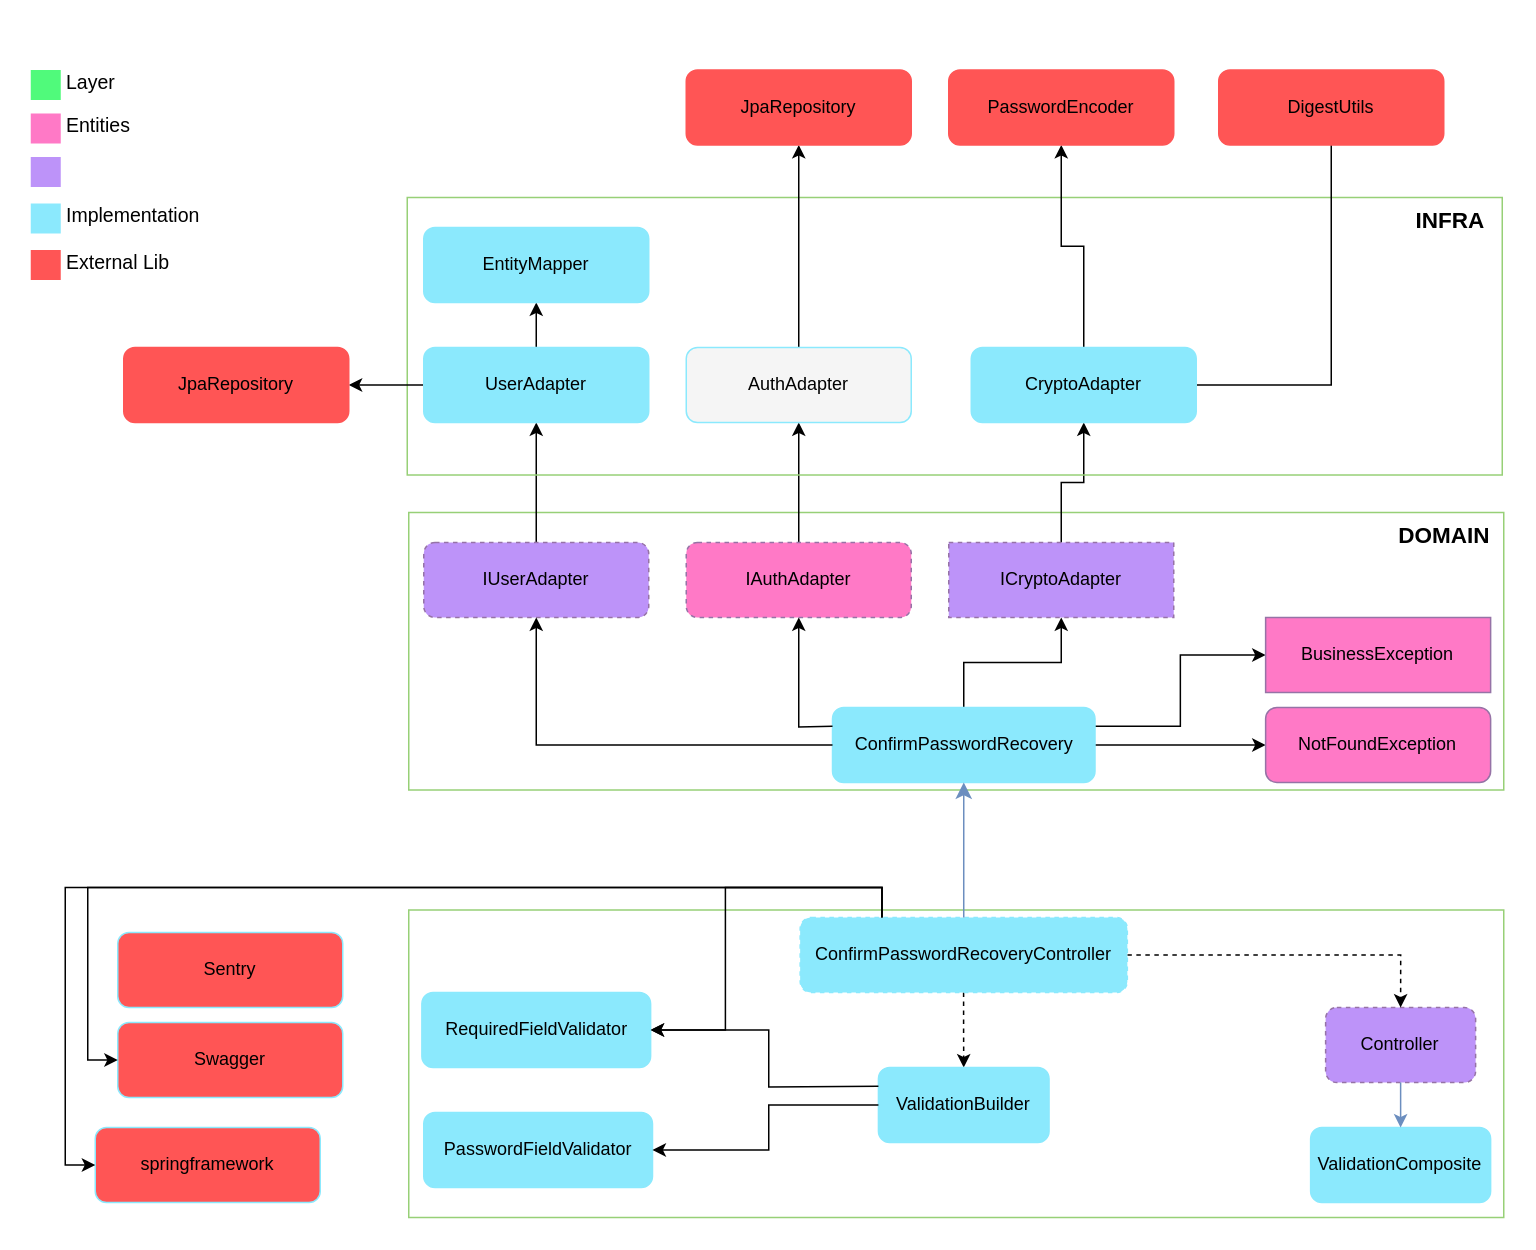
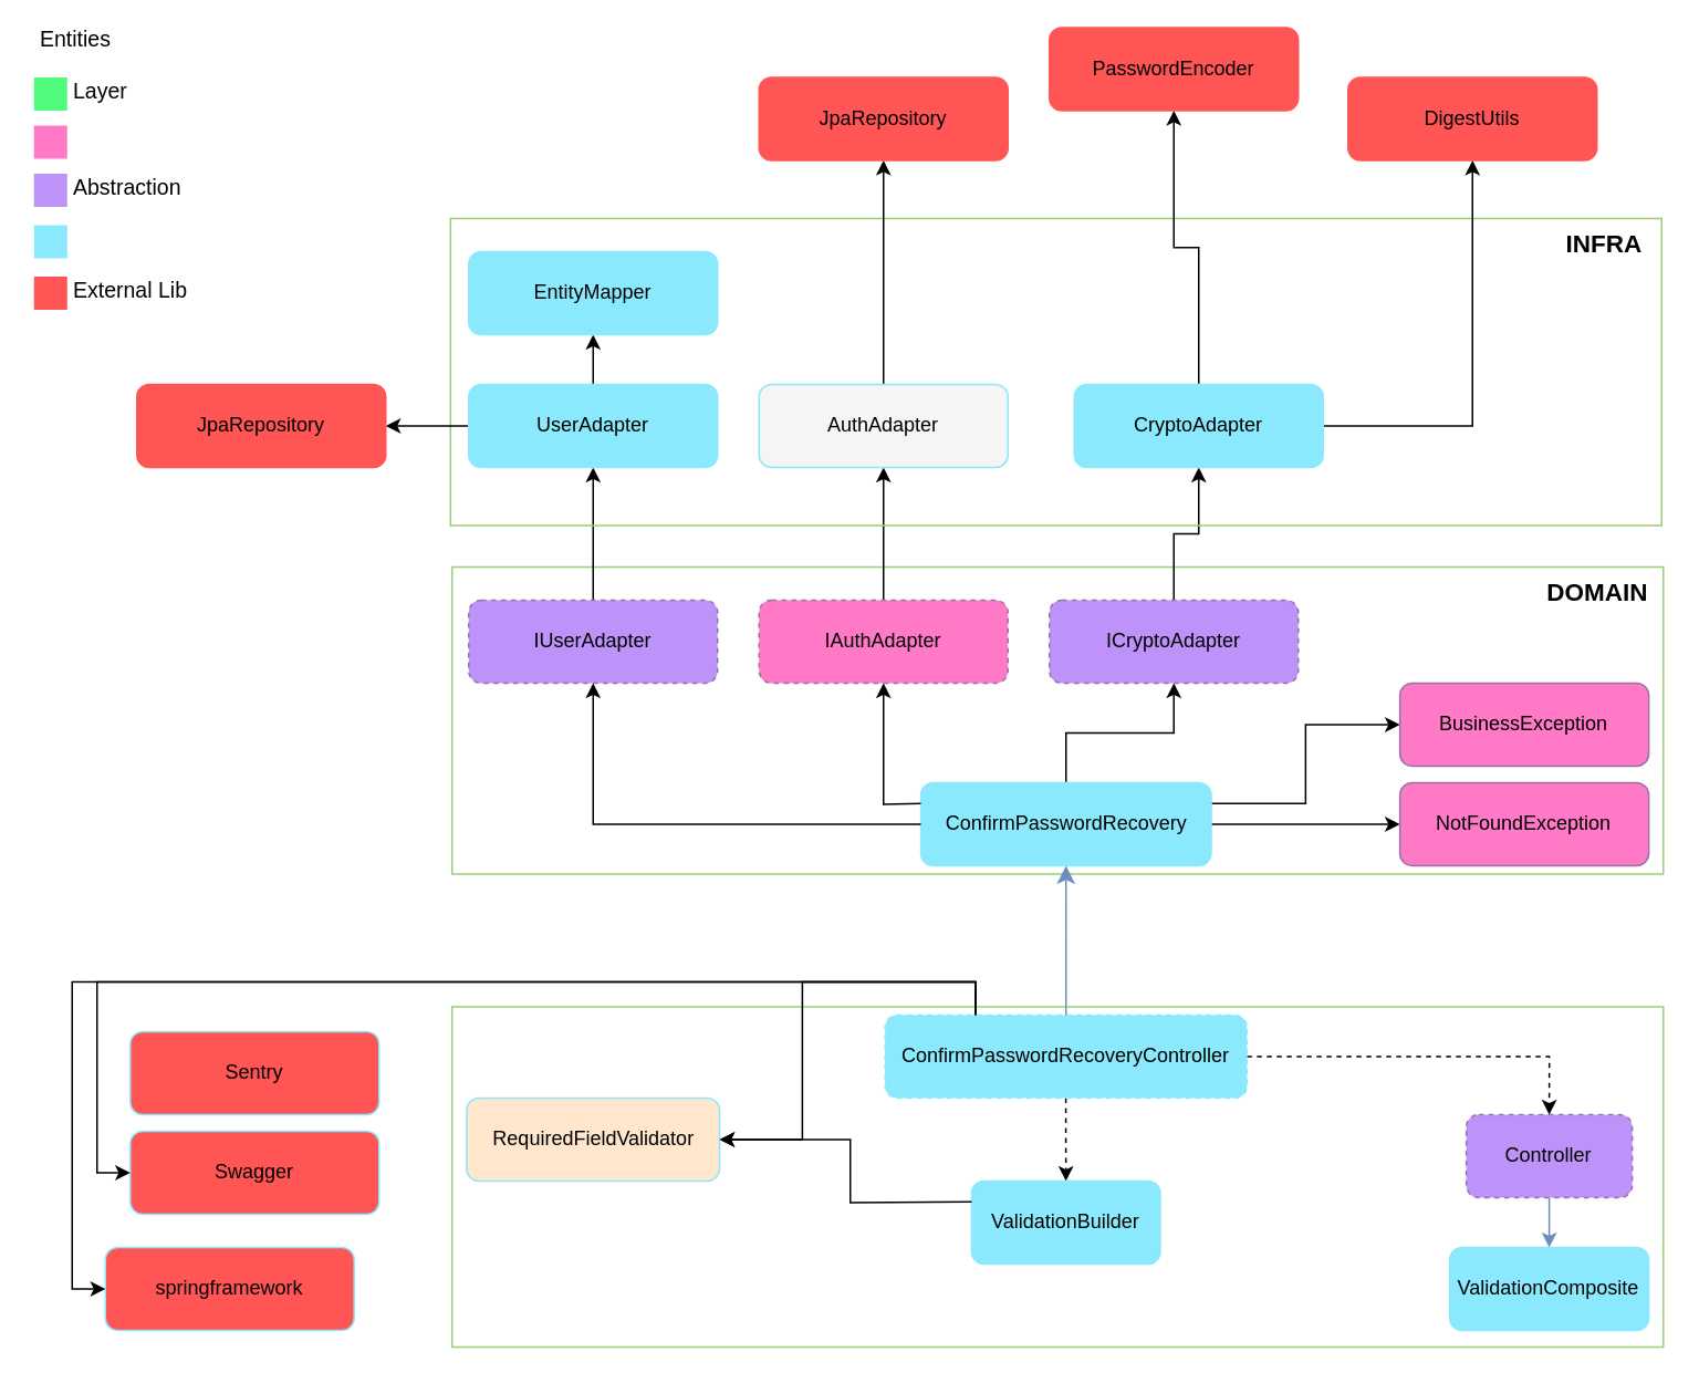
  <mxCell id="0" />
  <mxCell id="1" parent="0" />
  <mxCell id="2" value="" style="rounded=0;whiteSpace=wrap;html=1;strokeColor=#97D077;fillColor=none;" parent="1" vertex="1"><mxGeometry x="272" y="606" width="730" height="205" as="geometry" /></mxCell>
  <mxCell id="3" value="Controller" style="rounded=1;whiteSpace=wrap;html=1;strokeColor=#9673a6;fillColor=#BD93F9;dashed=1;" parent="1" vertex="1"><mxGeometry x="883.25" y="671" width="100" height="50" as="geometry" /></mxCell>
  <mxCell id="4" value="ValidationComposite" style="rounded=1;whiteSpace=wrap;html=1;strokeColor=#8BE9FD;fillColor=#8BE9FD;" parent="1" vertex="1"><mxGeometry x="873.25" y="751" width="120" height="50" as="geometry" /></mxCell>
  <mxCell id="5" value="" style="edgeStyle=orthogonalEdgeStyle;rounded=0;orthogonalLoop=1;jettySize=auto;html=1;dashed=1;" parent="1" source="8" target="29" edge="1"><mxGeometry relative="1" as="geometry" /></mxCell>
  <mxCell id="6" value="" style="edgeStyle=orthogonalEdgeStyle;rounded=0;orthogonalLoop=1;jettySize=auto;html=1;exitX=0.25;exitY=0;exitDx=0;exitDy=0;" parent="1" source="8" target="30" edge="1"><mxGeometry relative="1" as="geometry"><mxPoint x="232" y="646" as="targetPoint" /></mxGeometry></mxCell>
  <mxCell id="7" value="" style="edgeStyle=orthogonalEdgeStyle;rounded=0;orthogonalLoop=1;jettySize=auto;html=1;entryX=0.5;entryY=0;entryDx=0;entryDy=0;dashed=1;" parent="1" source="8" target="3" edge="1"><mxGeometry relative="1" as="geometry"><mxPoint x="831.06" y="636" as="targetPoint" /></mxGeometry></mxCell>
  <mxCell id="8" value="ConfirmPasswordRecoveryController" style="rounded=1;whiteSpace=wrap;html=1;strokeColor=#8BE9FD;fillColor=#8BE9FD;dashed=1;" parent="1" vertex="1"><mxGeometry x="532.93" y="611" width="218.13" height="50" as="geometry" /></mxCell>
  <mxCell id="9" value="" style="rounded=0;whiteSpace=wrap;html=1;strokeColor=#97D077;fillColor=none;" parent="1" vertex="1"><mxGeometry x="272" y="341" width="730" height="185" as="geometry" /></mxCell>
  <mxCell id="10" value="&lt;span style=&quot;font-size: 15px;&quot;&gt;&lt;b&gt;DOMAIN&lt;/b&gt;&lt;/span&gt;" style="text;html=1;align=center;verticalAlign=middle;resizable=0;points=[];autosize=1;strokeColor=none;fillColor=none;" parent="1" vertex="1"><mxGeometry x="922" y="341" width="80" height="30" as="geometry" /></mxCell>
  <mxCell id="11" value="" style="edgeStyle=orthogonalEdgeStyle;rounded=0;orthogonalLoop=1;jettySize=auto;html=1;" parent="1" source="14" target="38" edge="1"><mxGeometry relative="1" as="geometry" /></mxCell>
  <mxCell id="12" value="" style="edgeStyle=orthogonalEdgeStyle;rounded=0;orthogonalLoop=1;jettySize=auto;html=1;entryX=0;entryY=0.5;entryDx=0;entryDy=0;exitX=1;exitY=0.25;exitDx=0;exitDy=0;" parent="1" source="14" target="42" edge="1"><mxGeometry relative="1" as="geometry" /></mxCell>
  <mxCell id="13" value="" style="edgeStyle=orthogonalEdgeStyle;rounded=0;orthogonalLoop=1;jettySize=auto;html=1;entryX=0;entryY=0.5;entryDx=0;entryDy=0;" parent="1" source="14" target="39" edge="1"><mxGeometry relative="1" as="geometry" /></mxCell>
  <mxCell id="14" value="ConfirmPasswordRecovery" style="rounded=1;whiteSpace=wrap;html=1;strokeColor=#8BE9FD;fillColor=#8BE9FD;" parent="1" vertex="1"><mxGeometry x="554.51" y="471" width="174.99" height="50" as="geometry" /></mxCell>
  <mxCell id="15" value="" style="rounded=0;whiteSpace=wrap;html=1;strokeColor=none;strokeWidth=3;fillColor=#FF79C6;fontSize=13;fontColor=#F8F8F2;align=right;" parent="1" vertex="1"><mxGeometry x="20" y="75" width="20" height="20" as="geometry" /></mxCell>
- <mxCell id="16" value="&lt;font color=&quot;#000000&quot;&gt;Entities&lt;/font&gt;" style="text;html=1;resizable=0;points=[];autosize=1;align=left;verticalAlign=middle;spacingTop=-4;fontSize=13;fontColor=#F8F8F2;" parent="1" vertex="1"><mxGeometry x="42" y="75" width="70" height="20" as="geometry" /></mxCell>
+ <mxCell id="16" value="&lt;font color=&quot;#000000&quot;&gt;Entities&lt;/font&gt;" style="text;html=1;resizable=0;points=[];autosize=1;align=left;verticalAlign=middle;spacingTop=-4;fontSize=13;fontColor=#F8F8F2;" parent="1" vertex="1"><mxGeometry x="22" y="15" width="70" height="20" as="geometry" /></mxCell>
  <mxCell id="17" value="" style="rounded=0;whiteSpace=wrap;html=1;strokeColor=none;strokeWidth=3;fillColor=#BD93F9;fontSize=13;fontColor=#F8F8F2;align=right;" parent="1" vertex="1"><mxGeometry x="20" y="104" width="20" height="20" as="geometry" /></mxCell>
+ <mxCell id="18" value="&lt;font color=&quot;#000000&quot;&gt;Abstraction&lt;/font&gt;" style="text;html=1;resizable=0;points=[];autosize=1;align=left;verticalAlign=middle;spacingTop=-4;fontSize=13;fontColor=#F8F8F2;" parent="1" vertex="1"><mxGeometry x="42" y="104" width="90" height="20" as="geometry" /></mxCell>
  <mxCell id="19" value="" style="rounded=0;whiteSpace=wrap;html=1;strokeColor=none;strokeWidth=3;fillColor=#8BE9FD;fontSize=13;fontColor=#F8F8F2;align=right;" parent="1" vertex="1"><mxGeometry x="20" y="135" width="20" height="20" as="geometry" /></mxCell>
- <mxCell id="20" value="&lt;font color=&quot;#000000&quot;&gt;Implementation&lt;/font&gt;" style="text;html=1;resizable=0;points=[];autosize=1;align=left;verticalAlign=middle;spacingTop=-4;fontSize=13;fontColor=#F8F8F2;" parent="1" vertex="1"><mxGeometry x="42" y="135" width="110" height="20" as="geometry" /></mxCell>
  <mxCell id="21" value="" style="rounded=0;whiteSpace=wrap;html=1;strokeColor=none;strokeWidth=3;fillColor=#50FA7B;fontSize=13;fontColor=#F8F8F2;align=right;" parent="1" vertex="1"><mxGeometry x="20" y="46" width="20" height="20" as="geometry" /></mxCell>
  <mxCell id="22" value="&lt;font color=&quot;#000000&quot;&gt;Layer&lt;/font&gt;" style="text;html=1;resizable=0;points=[];autosize=1;align=left;verticalAlign=middle;spacingTop=-4;fontSize=13;fontColor=#F8F8F2;strokeColor=none;" parent="1" vertex="1"><mxGeometry x="42" y="46" width="60" height="20" as="geometry" /></mxCell>
  <mxCell id="23" value="" style="rounded=0;whiteSpace=wrap;html=1;strokeColor=none;strokeWidth=3;fillColor=#FF5555;fontSize=13;fontColor=#F8F8F2;align=right;" parent="1" vertex="1"><mxGeometry x="20" y="166" width="20" height="20" as="geometry" /></mxCell>
  <mxCell id="24" value="&lt;font color=&quot;#000000&quot;&gt;External Lib&lt;/font&gt;" style="text;html=1;resizable=0;points=[];autosize=1;align=left;verticalAlign=middle;spacingTop=-4;fontSize=13;fontColor=#F8F8F2;" parent="1" vertex="1"><mxGeometry x="42" y="166" width="90" height="20" as="geometry" /></mxCell>
  <mxCell id="25" value="" style="edgeStyle=orthogonalEdgeStyle;rounded=0;orthogonalLoop=1;jettySize=auto;html=1;" parent="1" source="26" target="46" edge="1"><mxGeometry relative="1" as="geometry" /></mxCell>
  <mxCell id="26" value="IUserAdapter" style="rounded=1;whiteSpace=wrap;html=1;strokeColor=#9673a6;fillColor=#BD93F9;dashed=1;" parent="1" vertex="1"><mxGeometry x="282" y="361" width="150" height="50" as="geometry" /></mxCell>
  <mxCell id="27" value="" style="edgeStyle=elbowEdgeStyle;elbow=vertical;endArrow=classic;html=1;curved=0;rounded=0;endSize=8;startSize=8;exitX=0.5;exitY=0;exitDx=0;exitDy=0;entryX=0.5;entryY=1;entryDx=0;entryDy=0;strokeColor=#6C8EBF;" parent="1" source="8" target="14" edge="1"><mxGeometry width="50" height="50" relative="1" as="geometry"><mxPoint x="762" y="461" as="sourcePoint" /><mxPoint x="812" y="411" as="targetPoint" /></mxGeometry></mxCell>
  <mxCell id="28" value="&lt;b style=&quot;border-color: var(--border-color);&quot;&gt;&lt;font style=&quot;border-color: var(--border-color); font-size: 15px;&quot;&gt;INFRA&lt;br&gt;&lt;/font&gt;&lt;/b&gt;" style="text;html=1;align=center;verticalAlign=middle;resizable=0;points=[];autosize=1;strokeColor=none;fillColor=none;" parent="1" vertex="1"><mxGeometry x="931" y="131" width="70" height="30" as="geometry" /></mxCell>
  <mxCell id="29" value="ValidationBuilder" style="rounded=1;whiteSpace=wrap;html=1;strokeColor=#8BE9FD;fillColor=#8BE9FD;" parent="1" vertex="1"><mxGeometry x="585.12" y="711" width="113.75" height="50" as="geometry" /></mxCell>
- <mxCell id="30" value="RequiredFieldValidator" style="rounded=1;whiteSpace=wrap;html=1;strokeColor=#8BE9FD;fillColor=#8BE9FD;" parent="1" vertex="1"><mxGeometry x="280.75" y="661" width="152.5" height="50" as="geometry" /></mxCell>
+ <mxCell id="30" value="RequiredFieldValidator" style="rounded=1;whiteSpace=wrap;html=1;strokeColor=#8BE9FD;fillColor=#ffe6cc;" parent="1" vertex="1"><mxGeometry x="280.75" y="661" width="152.5" height="50" as="geometry" /></mxCell>
  <mxCell id="31" value="" style="endArrow=classic;html=1;rounded=0;exitX=0.5;exitY=1;exitDx=0;exitDy=0;entryX=0.5;entryY=0;entryDx=0;entryDy=0;fillColor=#dae8fc;strokeColor=#6c8ebf;" parent="1" source="3" target="4" edge="1"><mxGeometry width="50" height="50" relative="1" as="geometry"><mxPoint x="792" y="851" as="sourcePoint" /><mxPoint x="842" y="801" as="targetPoint" /></mxGeometry></mxCell>
  <mxCell id="32" value="" style="edgeStyle=orthogonalEdgeStyle;rounded=0;orthogonalLoop=1;jettySize=auto;html=1;" parent="1" source="33" target="48" edge="1"><mxGeometry relative="1" as="geometry" /></mxCell>
  <mxCell id="33" value="IAuthAdapter" style="rounded=1;whiteSpace=wrap;html=1;strokeColor=#9673a6;fillColor=#ff79c6;dashed=1;" parent="1" vertex="1"><mxGeometry x="457" y="361" width="150" height="50" as="geometry" /></mxCell>
  <mxCell id="34" value="" style="edgeStyle=orthogonalEdgeStyle;rounded=0;orthogonalLoop=1;jettySize=auto;html=1;" parent="1" edge="1"><mxGeometry relative="1" as="geometry"><mxPoint x="547" y="181" as="targetPoint" /></mxGeometry></mxCell>
  <mxCell id="35" value="" style="edgeStyle=orthogonalEdgeStyle;rounded=0;orthogonalLoop=1;jettySize=auto;html=1;" parent="1" edge="1"><mxGeometry relative="1" as="geometry"><mxPoint x="737" y="141" as="sourcePoint" /></mxGeometry></mxCell>
  <mxCell id="36" value="" style="edgeStyle=orthogonalEdgeStyle;rounded=0;orthogonalLoop=1;jettySize=auto;html=1;" parent="1" edge="1"><mxGeometry relative="1" as="geometry"><mxPoint x="737" y="20" as="targetPoint" /></mxGeometry></mxCell>
  <mxCell id="37" value="" style="edgeStyle=orthogonalEdgeStyle;rounded=0;orthogonalLoop=1;jettySize=auto;html=1;" parent="1" source="38" target="51" edge="1"><mxGeometry relative="1" as="geometry" /></mxCell>
- <mxCell id="38" value="ICryptoAdapter" style="whiteSpace=wrap;html=1;strokeColor=#9673a6;fillColor=#BD93F9;dashed=1;rounded=0;" parent="1" vertex="1"><mxGeometry x="632" y="361" width="150" height="50" as="geometry" /></mxCell>
+ <mxCell id="38" value="ICryptoAdapter" style="rounded=1;whiteSpace=wrap;html=1;strokeColor=#9673a6;fillColor=#BD93F9;dashed=1;" parent="1" vertex="1"><mxGeometry x="632" y="361" width="150" height="50" as="geometry" /></mxCell>
  <mxCell id="39" value="NotFoundException" style="rounded=1;whiteSpace=wrap;html=1;strokeColor=#9673a6;fillColor=#FF79C6;" parent="1" vertex="1"><mxGeometry x="843.25" y="471" width="150" height="50" as="geometry" /></mxCell>
- <mxCell id="40" value="PasswordFieldValidator" style="rounded=1;whiteSpace=wrap;html=1;strokeColor=#8BE9FD;fillColor=#8BE9FD;" parent="1" vertex="1"><mxGeometry x="282" y="741" width="152.5" height="50" as="geometry" /></mxCell>
  <mxCell id="41" value="" style="endArrow=classic;html=1;rounded=0;exitX=0;exitY=0.5;exitDx=0;exitDy=0;entryX=0.5;entryY=1;entryDx=0;entryDy=0;" parent="1" source="14" target="26" edge="1"><mxGeometry width="50" height="50" relative="1" as="geometry"><mxPoint x="702" y="561" as="sourcePoint" /><mxPoint x="752" y="511" as="targetPoint" /><Array as="points"><mxPoint x="357" y="496" /></Array></mxGeometry></mxCell>
- <mxCell id="42" value="BusinessException" style="whiteSpace=wrap;html=1;strokeColor=#9673a6;fillColor=#FF79C6;rounded=0;" parent="1" vertex="1"><mxGeometry x="843.25" y="411" width="150" height="50" as="geometry" /></mxCell>
+ <mxCell id="42" value="BusinessException" style="rounded=1;whiteSpace=wrap;html=1;strokeColor=#9673a6;fillColor=#FF79C6;" parent="1" vertex="1"><mxGeometry x="843.25" y="411" width="150" height="50" as="geometry" /></mxCell>
  <mxCell id="43" value="" style="rounded=0;whiteSpace=wrap;html=1;strokeColor=#97D077;fillColor=none;" parent="1" vertex="1"><mxGeometry x="271" y="131" width="730" height="185" as="geometry" /></mxCell>
  <mxCell id="44" value="" style="edgeStyle=orthogonalEdgeStyle;rounded=0;orthogonalLoop=1;jettySize=auto;html=1;" parent="1" source="46" target="54" edge="1"><mxGeometry relative="1" as="geometry" /></mxCell>
  <mxCell id="45" value="" style="edgeStyle=orthogonalEdgeStyle;rounded=0;orthogonalLoop=1;jettySize=auto;html=1;" parent="1" source="46" target="57" edge="1"><mxGeometry relative="1" as="geometry" /></mxCell>
  <mxCell id="46" value="UserAdapter" style="rounded=1;whiteSpace=wrap;html=1;strokeColor=#8BE9FD;fillColor=#8BE9FD;" parent="1" vertex="1"><mxGeometry x="282" y="231" width="150" height="50" as="geometry" /></mxCell>
  <mxCell id="47" value="" style="edgeStyle=orthogonalEdgeStyle;rounded=0;orthogonalLoop=1;jettySize=auto;html=1;entryX=0.5;entryY=1;entryDx=0;entryDy=0;" parent="1" source="48" target="56" edge="1"><mxGeometry relative="1" as="geometry"><mxPoint x="532" y="151" as="targetPoint" /></mxGeometry></mxCell>
  <mxCell id="48" value="AuthAdapter" style="rounded=1;whiteSpace=wrap;html=1;strokeColor=#8BE9FD;fillColor=#f5f5f5;" parent="1" vertex="1"><mxGeometry x="457" y="231" width="150" height="50" as="geometry" /></mxCell>
  <mxCell id="49" value="" style="edgeStyle=orthogonalEdgeStyle;rounded=0;orthogonalLoop=1;jettySize=auto;html=1;entryX=0.5;entryY=1;entryDx=0;entryDy=0;" parent="1" source="51" target="55" edge="1"><mxGeometry relative="1" as="geometry"><mxPoint x="707" y="151" as="targetPoint" /></mxGeometry></mxCell>
- <mxCell id="50" value="" style="edgeStyle=orthogonalEdgeStyle;rounded=0;orthogonalLoop=1;jettySize=auto;html=1;entryX=0.5;entryY=1;entryDx=0;entryDy=0;endArrow=none;" parent="1" source="51" target="58" edge="1"><mxGeometry relative="1" as="geometry"><mxPoint x="862" y="256" as="targetPoint" /></mxGeometry></mxCell>
+ <mxCell id="50" value="" style="edgeStyle=orthogonalEdgeStyle;rounded=0;orthogonalLoop=1;jettySize=auto;html=1;entryX=0.5;entryY=1;entryDx=0;entryDy=0;" parent="1" source="51" target="58" edge="1"><mxGeometry relative="1" as="geometry"><mxPoint x="862" y="256" as="targetPoint" /></mxGeometry></mxCell>
  <mxCell id="51" value="CryptoAdapter" style="rounded=1;whiteSpace=wrap;html=1;strokeColor=#8BE9FD;fillColor=#8BE9FD;" parent="1" vertex="1"><mxGeometry x="647" y="231" width="150" height="50" as="geometry" /></mxCell>
- <mxCell id="52" value="" style="endArrow=classic;html=1;rounded=0;entryX=1;entryY=0.5;entryDx=0;entryDy=0;exitX=0;exitY=0.5;exitDx=0;exitDy=0;" parent="1" source="29" target="40" edge="1"><mxGeometry width="50" height="50" relative="1" as="geometry"><mxPoint x="592" y="651" as="sourcePoint" /><mxPoint x="642" y="601" as="targetPoint" /><Array as="points"><mxPoint x="512" y="736" /><mxPoint x="512" y="766" /></Array></mxGeometry></mxCell>
  <mxCell id="53" value="" style="endArrow=classic;html=1;rounded=0;entryX=1;entryY=0.5;entryDx=0;entryDy=0;exitX=0;exitY=0.25;exitDx=0;exitDy=0;" parent="1" source="29" target="30" edge="1"><mxGeometry width="50" height="50" relative="1" as="geometry"><mxPoint x="595" y="746" as="sourcePoint" /><mxPoint x="444" y="776" as="targetPoint" /><Array as="points"><mxPoint x="512" y="724" /><mxPoint x="512" y="686" /></Array></mxGeometry></mxCell>
  <mxCell id="54" value="EntityMapper" style="rounded=1;whiteSpace=wrap;html=1;strokeColor=#8BE9FD;fillColor=#8BE9FD;" parent="1" vertex="1"><mxGeometry x="282" y="151" width="150" height="50" as="geometry" /></mxCell>
- <mxCell id="55" value="PasswordEncoder" style="rounded=1;whiteSpace=wrap;html=1;strokeColor=#FF5555;fillColor=#FF5555;" parent="1" vertex="1"><mxGeometry x="632" y="46" width="150" height="50" as="geometry" /></mxCell>
+ <mxCell id="55" value="PasswordEncoder" style="rounded=1;whiteSpace=wrap;html=1;strokeColor=#FF5555;fillColor=#FF5555;" parent="1" vertex="1"><mxGeometry x="632" y="16" width="150" height="50" as="geometry" /></mxCell>
  <mxCell id="56" value="JpaRepository" style="rounded=1;whiteSpace=wrap;html=1;strokeColor=#FF5555;fillColor=#FF5555;" parent="1" vertex="1"><mxGeometry x="457" y="46" width="150" height="50" as="geometry" /></mxCell>
  <mxCell id="57" value="JpaRepository" style="rounded=1;whiteSpace=wrap;html=1;strokeColor=#FF5555;fillColor=#FF5555;" parent="1" vertex="1"><mxGeometry x="82" y="231" width="150" height="50" as="geometry" /></mxCell>
  <mxCell id="58" value="DigestUtils" style="rounded=1;whiteSpace=wrap;html=1;strokeColor=#FF5555;fillColor=#FF5555;" parent="1" vertex="1"><mxGeometry x="812" y="46" width="150" height="50" as="geometry" /></mxCell>
  <mxCell id="59" value="" style="endArrow=classic;html=1;rounded=0;exitX=0;exitY=0.25;exitDx=0;exitDy=0;entryX=0.5;entryY=1;entryDx=0;entryDy=0;" parent="1" source="14" target="33" edge="1"><mxGeometry width="50" height="50" relative="1" as="geometry"><mxPoint x="554.51" y="486" as="sourcePoint" /><mxPoint x="356.51" y="401" as="targetPoint" /><Array as="points"><mxPoint x="532" y="484" /></Array></mxGeometry></mxCell>
  <mxCell id="60" value="Sentry" style="rounded=1;whiteSpace=wrap;html=1;strokeColor=#8BE9FD;fillColor=#FF5555;" parent="1" vertex="1"><mxGeometry x="78" y="621" width="150" height="50" as="geometry" /></mxCell>
  <mxCell id="61" value="Swagger" style="rounded=1;whiteSpace=wrap;html=1;strokeColor=#8BE9FD;fillColor=#FF5555;" parent="1" vertex="1"><mxGeometry x="78" y="681" width="150" height="50" as="geometry" /></mxCell>
  <mxCell id="62" value="springframework" style="rounded=1;whiteSpace=wrap;html=1;strokeColor=#8BE9FD;fillColor=#FF5555;" parent="1" vertex="1"><mxGeometry x="63" y="751" width="150" height="50" as="geometry" /></mxCell>
  <mxCell id="63" value="" style="edgeStyle=orthogonalEdgeStyle;rounded=0;orthogonalLoop=1;jettySize=auto;html=1;entryX=0;entryY=0.5;entryDx=0;entryDy=0;exitX=0.25;exitY=0;exitDx=0;exitDy=0;" parent="1" source="8" target="61" edge="1"><mxGeometry relative="1" as="geometry"><mxPoint x="597" y="631" as="sourcePoint" /><mxPoint x="163" y="631" as="targetPoint" /></mxGeometry></mxCell>
  <mxCell id="64" value="" style="edgeStyle=orthogonalEdgeStyle;rounded=0;orthogonalLoop=1;jettySize=auto;html=1;entryX=0;entryY=0.5;entryDx=0;entryDy=0;exitX=0.25;exitY=0;exitDx=0;exitDy=0;" parent="1" source="8" target="62" edge="1"><mxGeometry relative="1" as="geometry"><mxPoint x="597" y="631" as="sourcePoint" /><mxPoint x="88" y="716" as="targetPoint" /></mxGeometry></mxCell>
